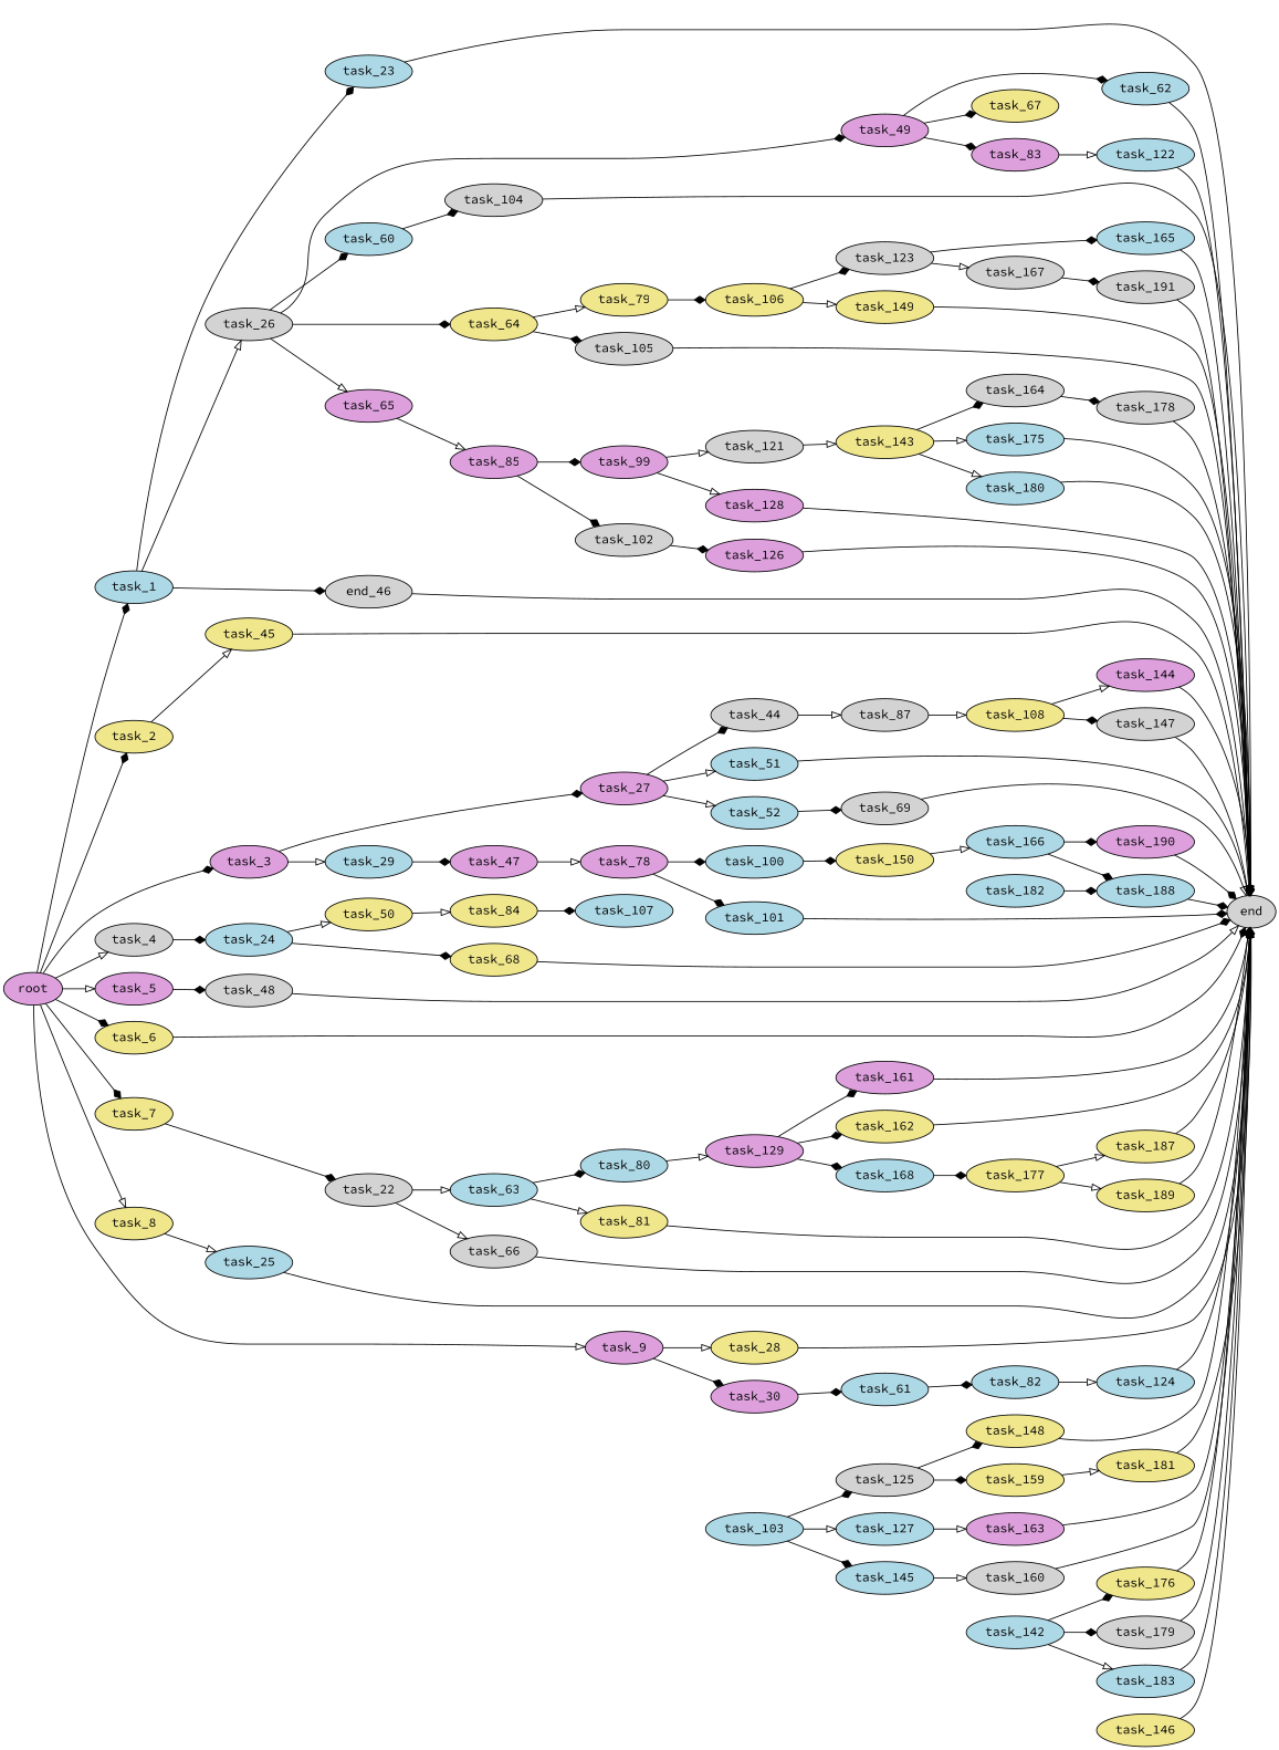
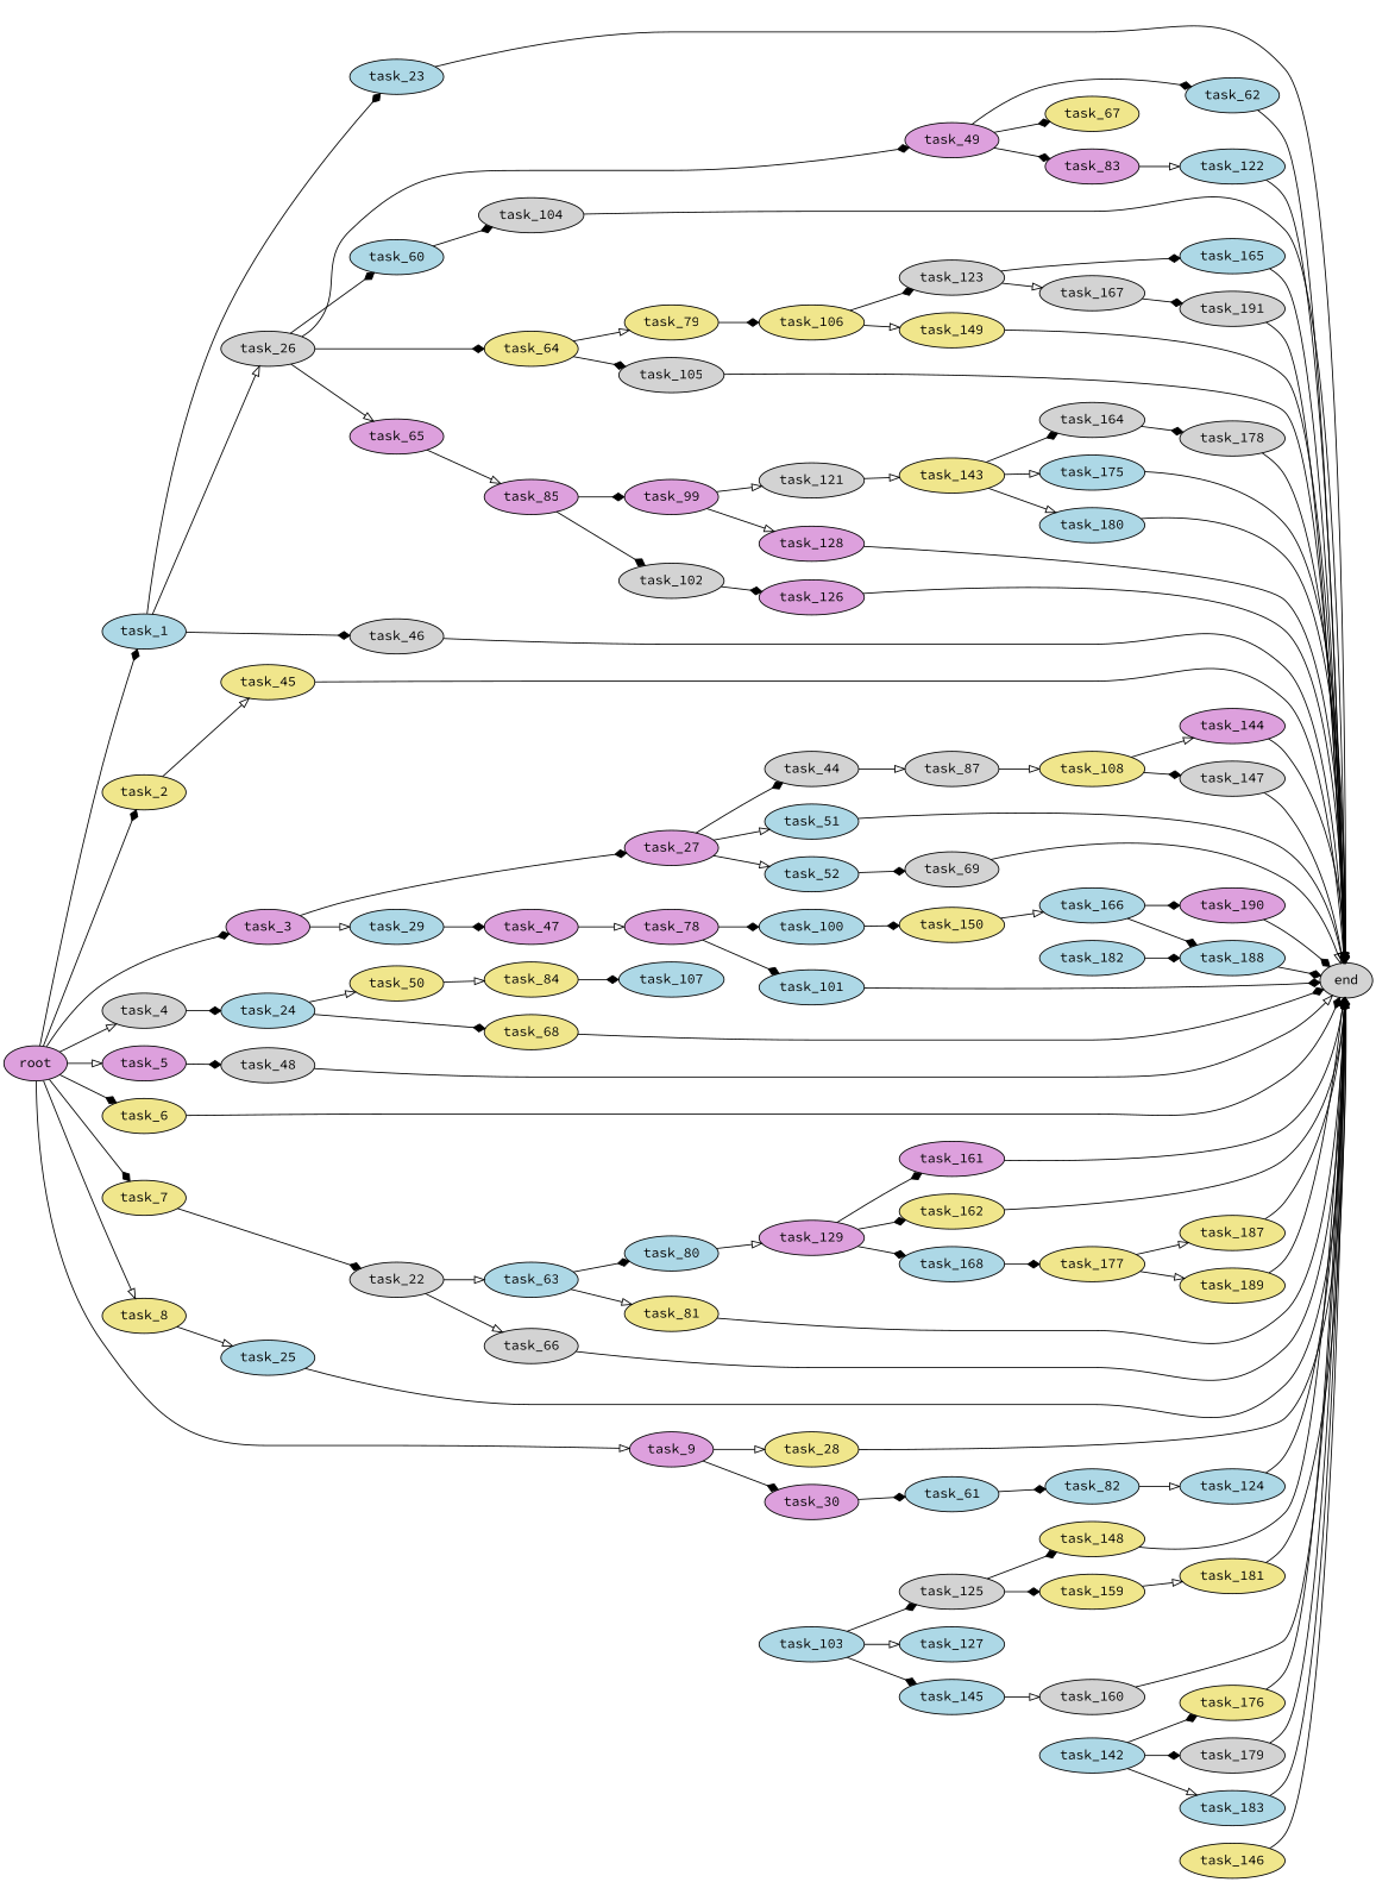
  digraph {
    fontname="Source Code Pro"
    rankdir=LR
    node [fillcolor=lightblue fontname="Source Code Pro" style=filled]
    edge [arrowhead=diamond fontname="Source Code Pro"]
    root [fillcolor=plum]
    task_1
    task_2 [fillcolor=khaki]
    task_3 [fillcolor=plum]
    task_4 [fillcolor=lightgrey]
    task_5 [fillcolor=plum]
    task_6 [fillcolor=khaki]
    task_7 [fillcolor=khaki]
    task_8 [fillcolor=khaki]
    task_9 [fillcolor=plum]
    task_23
    task_26 [fillcolor=lightgrey]
-   task_46 [fillcolor=lightgrey label=end_46]
+   task_46 [fillcolor=lightgrey]
    task_45 [fillcolor=khaki]
    task_27 [fillcolor=plum]
    task_29
    task_24
    task_48 [fillcolor=lightgrey]
    end [fillcolor=lightgrey]
    task_22 [fillcolor=lightgrey]
    task_25
    task_28 [fillcolor=khaki]
    task_30 [fillcolor=plum]
    task_49 [fillcolor=plum]
    task_60
    task_64 [fillcolor=khaki]
    task_65 [fillcolor=plum]
    task_44 [fillcolor=lightgrey]
    task_51
    task_52
    task_47 [fillcolor=plum]
    task_50 [fillcolor=khaki]
    task_68 [fillcolor=khaki]
    task_63
    task_66 [fillcolor=lightgrey]
    task_61
    task_80
    task_81 [fillcolor=khaki]
    task_84 [fillcolor=khaki]
    task_62
    task_67 [fillcolor=khaki]
    task_83 [fillcolor=plum]
    task_104 [fillcolor=lightgrey]
    task_79 [fillcolor=khaki]
    task_105 [fillcolor=lightgrey]
    task_85 [fillcolor=plum]
    task_87 [fillcolor=lightgrey]
    task_69 [fillcolor=lightgrey]
    task_78 [fillcolor=plum]
    task_82
    task_108 [fillcolor=khaki]
    task_100
    task_101
    task_122
    task_107
    task_124
    task_129 [fillcolor=plum]
    task_106 [fillcolor=khaki]
    task_99 [fillcolor=plum]
    task_102 [fillcolor=lightgrey]
    task_150 [fillcolor=khaki]
    task_123 [fillcolor=lightgrey]
    task_149 [fillcolor=khaki]
    task_161 [fillcolor=plum]
    task_162 [fillcolor=khaki]
    task_168
    task_121 [fillcolor=lightgrey]
    task_128 [fillcolor=plum]
    task_126 [fillcolor=plum]
    task_125 [fillcolor=lightgrey]
    task_103
    task_127
    task_145
    task_144 [fillcolor=plum]
    task_147 [fillcolor=lightgrey]
    task_143 [fillcolor=khaki]
    task_166
    task_148 [fillcolor=khaki]
    task_159 [fillcolor=khaki]
-   task_163 [fillcolor=plum]
    task_160 [fillcolor=lightgrey]
    task_165
    task_167 [fillcolor=lightgrey]
    task_164 [fillcolor=lightgrey]
    task_175
    task_180
    task_191 [fillcolor=lightgrey]
    task_181 [fillcolor=khaki]
    task_177 [fillcolor=khaki]
    task_176 [fillcolor=khaki]
    task_142
    task_179 [fillcolor=lightgrey]
    task_183
    task_146 [fillcolor=khaki]
    task_178 [fillcolor=lightgrey]
    task_190 [fillcolor=plum]
    task_188
    task_182
    task_187 [fillcolor=khaki]
    task_189 [fillcolor=khaki]
    root -> task_1
    root -> task_2
    root -> task_3
    root -> task_4 [arrowhead=onormal]
    root -> task_5 [arrowhead=onormal]
    root -> task_6
    root -> task_7
    root -> task_8 [arrowhead=onormal]
    root -> task_9 [arrowhead=onormal]
    task_1 -> task_23
    task_1 -> task_26 [arrowhead=onormal]
    task_1 -> task_46
    task_2 -> task_45 [arrowhead=onormal]
    task_3 -> task_27
    task_3 -> task_29 [arrowhead=onormal]
    task_4 -> task_24
    task_5 -> task_48
    task_6 -> end
    task_7 -> task_22
    task_8 -> task_25 [arrowhead=onormal]
    task_9 -> task_28 [arrowhead=onormal]
    task_9 -> task_30
    task_23 -> end
    task_26 -> task_49
    task_26 -> task_60
    task_26 -> task_64
    task_26 -> task_65 [arrowhead=onormal]
    task_46 -> end
    task_45 -> end [arrowhead=onormal]
    task_27 -> task_44
    task_27 -> task_51 [arrowhead=onormal]
    task_27 -> task_52 [arrowhead=onormal]
    task_29 -> task_47
    task_24 -> task_50 [arrowhead=onormal]
    task_24 -> task_68
    task_48 -> end [arrowhead=onormal]
    task_22 -> task_63 [arrowhead=onormal]
    task_22 -> task_66 [arrowhead=onormal]
    task_25 -> end [arrowhead=onormal]
    task_28 -> end
    task_30 -> task_61
    task_49 -> task_62
    task_49 -> task_67
    task_49 -> task_83
    task_60 -> task_104
    task_64 -> task_79 [arrowhead=onormal]
    task_64 -> task_105
    task_65 -> task_85 [arrowhead=onormal]
    task_44 -> task_87 [arrowhead=onormal]
    task_51 -> end [arrowhead=onormal]
    task_52 -> task_69
    task_47 -> task_78 [arrowhead=onormal]
    task_50 -> task_84 [arrowhead=onormal]
    task_68 -> end
    task_63 -> task_80
    task_63 -> task_81 [arrowhead=onormal]
    task_66 -> end [arrowhead=onormal]
    task_61 -> task_82
    task_80 -> task_129 [arrowhead=onormal]
    task_81 -> end
    task_84 -> task_107
    task_62 -> end
    task_83 -> task_122 [arrowhead=onormal]
    task_104 -> end
    task_79 -> task_106
    task_105 -> end
    task_85 -> task_99
    task_85 -> task_102
    task_87 -> task_108 [arrowhead=onormal]
    task_69 -> end [arrowhead=onormal]
    task_78 -> task_100
    task_78 -> task_101
    task_82 -> task_124 [arrowhead=onormal]
    task_108 -> task_144 [arrowhead=onormal]
    task_108 -> task_147
    task_100 -> task_150
    task_101 -> end
    task_122 -> end [arrowhead=onormal]
    task_124 -> end
    task_129 -> task_161
    task_129 -> task_162
    task_129 -> task_168
    task_106 -> task_123
    task_106 -> task_149 [arrowhead=onormal]
    task_99 -> task_121 [arrowhead=onormal]
    task_99 -> task_128 [arrowhead=onormal]
    task_102 -> task_126
    task_150 -> task_166 [arrowhead=onormal]
    task_123 -> task_165
    task_123 -> task_167 [arrowhead=onormal]
    task_149 -> end [arrowhead=onormal]
    task_161 -> end
    task_162 -> end
    task_168 -> task_177
    task_121 -> task_143 [arrowhead=onormal]
    task_128 -> end [arrowhead=onormal]
    task_126 -> end
    task_125 -> task_148
    task_125 -> task_159
    task_103 -> task_125
    task_103 -> task_127 [arrowhead=onormal]
    task_103 -> task_145
-   task_127 -> task_163 [arrowhead=onormal]
    task_145 -> task_160 [arrowhead=onormal]
    task_144 -> end [arrowhead=onormal]
    task_147 -> end [arrowhead=onormal]
    task_143 -> task_164
    task_143 -> task_175 [arrowhead=onormal]
    task_143 -> task_180 [arrowhead=onormal]
    task_166 -> task_190
    task_166 -> task_188
    task_148 -> end [arrowhead=onormal]
    task_159 -> task_181 [arrowhead=onormal]
-   task_163 -> end [arrowhead=onormal]
    task_160 -> end
    task_165 -> end
    task_167 -> task_191
    task_164 -> task_178
    task_175 -> end
    task_180 -> end [arrowhead=onormal]
    task_191 -> end [arrowhead=onormal]
    task_181 -> end [arrowhead=onormal]
    task_177 -> task_187 [arrowhead=onormal]
    task_177 -> task_189 [arrowhead=onormal]
    task_176 -> end
    task_142 -> task_176
    task_142 -> task_179
    task_142 -> task_183 [arrowhead=onormal]
    task_179 -> end [arrowhead=onormal]
    task_183 -> end [arrowhead=onormal]
    task_146 -> end
    task_178 -> end
    task_190 -> end
    task_188 -> end
    task_182 -> task_188
    task_187 -> end [arrowhead=onormal]
    task_189 -> end
  }
